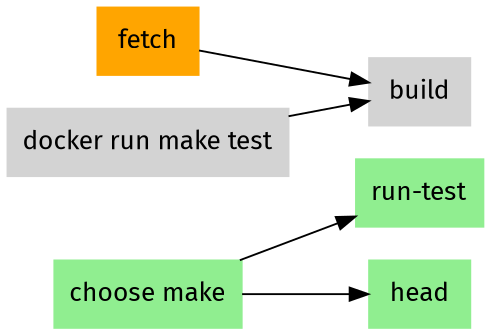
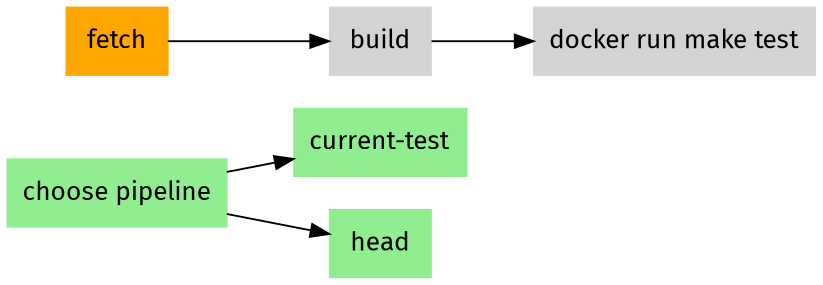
  digraph {
    fontname="Fira Sans"
    rankdir=LR
    node [color="#90ee90" fillcolor="#90ee90" fontname="Fira Sans" shape=box style=filled]
    edge [fontname="Fira Sans"]
-   n1 [label="run-test"]
-   n2 [label="choose make"]
+   n1 [label="current-test"]
+   n2 [label="choose pipeline"]
    n3 [label=head]
    n4 [color="#ffa500" fillcolor="#ffa500" label=fetch]
    n5 [color="#d3d3d3" fillcolor="#d3d3d3" label=build]
    n6 [color="#d3d3d3" fillcolor="#d3d3d3" label="docker run make test"]
    n2 -> n1
    n2 -> n3
    n4 -> n5
-   n6 -> n5
+   n5 -> n6
  }
